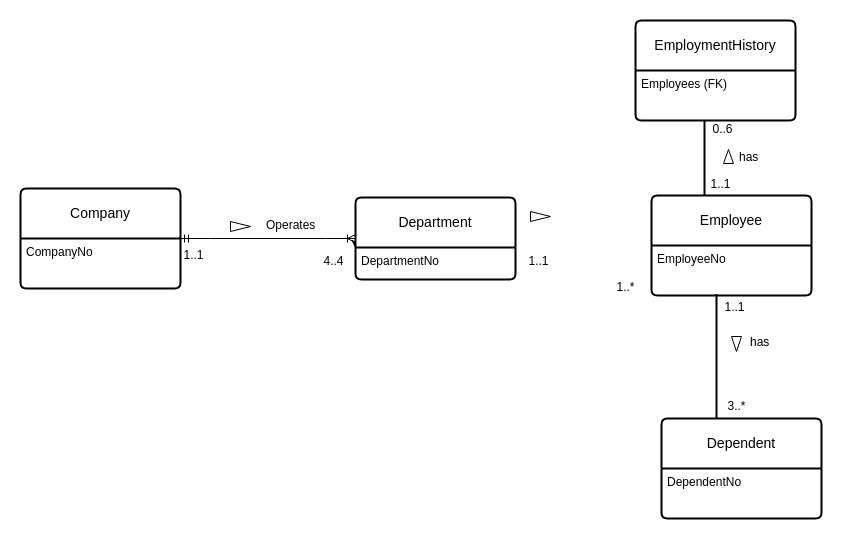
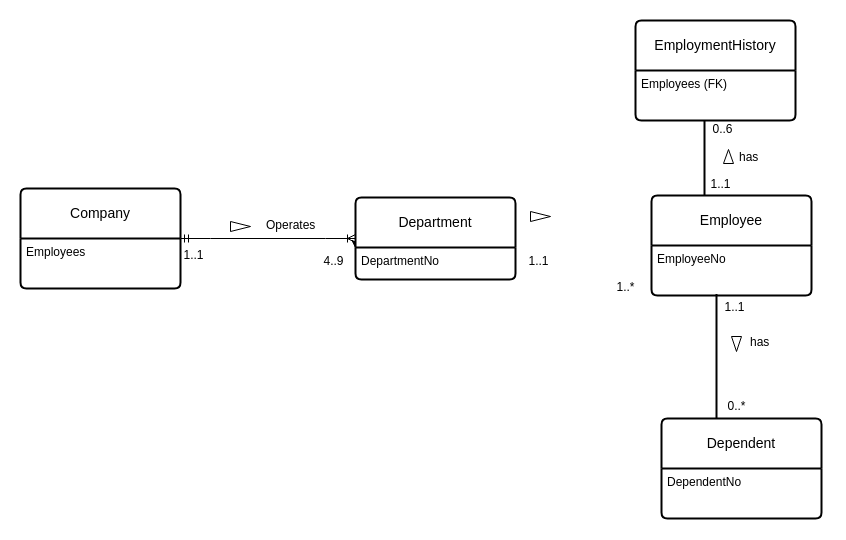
  <mxCell id="0" />
  <mxCell id="1" parent="0" />
  <mxCell id="2" style="edgeStyle=orthogonalEdgeStyle;rounded=0;orthogonalLoop=1;jettySize=auto;html=1;exitX=0;exitY=0.5;exitDx=0;exitDy=0;" edge="1" parent="1" source="3"><mxGeometry relative="1" as="geometry"><mxPoint x="355" y="248" as="targetPoint" /></mxGeometry></mxCell>
  <mxCell id="3" value="Department" style="swimlane;childLayout=stackLayout;horizontal=1;startSize=50;horizontalStack=0;rounded=1;fontSize=14;fontStyle=0;strokeWidth=2;resizeParent=0;resizeLast=1;shadow=0;dashed=0;align=center;arcSize=4;whiteSpace=wrap;html=1;" vertex="1" parent="1"><mxGeometry x="355" y="197" width="160" height="82" as="geometry" /></mxCell>
  <mxCell id="4" value="DepartmentNo" style="align=left;strokeColor=none;fillColor=none;spacingLeft=4;fontSize=12;verticalAlign=top;resizable=0;rotatable=0;part=1;html=1;" vertex="1" parent="3"><mxGeometry y="50" width="160" height="32" as="geometry" /></mxCell>
  <mxCell id="5" style="edgeStyle=orthogonalEdgeStyle;rounded=0;orthogonalLoop=1;jettySize=auto;html=1;exitX=0.5;exitY=1;exitDx=0;exitDy=0;" edge="1" parent="3" source="4" target="4"><mxGeometry relative="1" as="geometry" /></mxCell>
  <mxCell id="6" style="edgeStyle=orthogonalEdgeStyle;rounded=0;orthogonalLoop=1;jettySize=auto;html=1;exitX=0.5;exitY=1;exitDx=0;exitDy=0;" edge="1" parent="3" source="4" target="4"><mxGeometry relative="1" as="geometry" /></mxCell>
  <mxCell id="7" value="" style="edgeStyle=entityRelationEdgeStyle;fontSize=12;html=1;endArrow=ERoneToMany;startArrow=ERmandOne;rounded=0;entryX=0;entryY=0.5;entryDx=0;entryDy=0;exitX=1;exitY=0.5;exitDx=0;exitDy=0;" edge="1" parent="1" target="3"><mxGeometry width="100" height="100" relative="1" as="geometry"><mxPoint x="180" y="238" as="sourcePoint" /><mxPoint x="288" y="146" as="targetPoint" /><Array as="points"><mxPoint x="175" y="251" /></Array></mxGeometry></mxCell>
  <mxCell id="8" value="" style="triangle;whiteSpace=wrap;html=1;" vertex="1" parent="1"><mxGeometry x="230" y="221" width="20" height="10" as="geometry" /></mxCell>
  <mxCell id="9" value="Operates" style="text;strokeColor=none;fillColor=none;spacingLeft=4;spacingRight=4;overflow=hidden;rotatable=0;points=[[0,0.5],[1,0.5]];portConstraint=eastwest;fontSize=12;whiteSpace=wrap;html=1;" vertex="1" parent="1"><mxGeometry x="260" y="211" width="85" height="30" as="geometry" /></mxCell>
- <mxCell id="10" value="4..4" style="text;html=1;align=center;verticalAlign=middle;resizable=0;points=[];autosize=1;strokeColor=none;fillColor=none;" vertex="1" parent="1"><mxGeometry x="313" y="246" width="40" height="30" as="geometry" /></mxCell>
+ <mxCell id="10" value="4..9" style="text;html=1;align=center;verticalAlign=middle;resizable=0;points=[];autosize=1;strokeColor=none;fillColor=none;" vertex="1" parent="1"><mxGeometry x="313" y="246" width="40" height="30" as="geometry" /></mxCell>
  <mxCell id="11" value="Employee" style="swimlane;childLayout=stackLayout;horizontal=1;startSize=50;horizontalStack=0;rounded=1;fontSize=14;fontStyle=0;strokeWidth=2;resizeParent=0;resizeLast=1;shadow=0;dashed=0;align=center;arcSize=4;whiteSpace=wrap;html=1;" vertex="1" parent="1"><mxGeometry x="651" y="195" width="160" height="100" as="geometry" /></mxCell>
  <mxCell id="12" value="EmployeeNo" style="align=left;strokeColor=none;fillColor=none;spacingLeft=4;fontSize=12;verticalAlign=top;resizable=0;rotatable=0;part=1;html=1;" vertex="1" parent="11"><mxGeometry y="50" width="160" height="50" as="geometry" /></mxCell>
  <mxCell id="13" style="edgeStyle=orthogonalEdgeStyle;rounded=0;orthogonalLoop=1;jettySize=auto;html=1;exitX=0.5;exitY=1;exitDx=0;exitDy=0;" edge="1" parent="11" source="12" target="12"><mxGeometry relative="1" as="geometry" /></mxCell>
  <mxCell id="14" style="edgeStyle=orthogonalEdgeStyle;rounded=0;orthogonalLoop=1;jettySize=auto;html=1;exitX=0.5;exitY=1;exitDx=0;exitDy=0;" edge="1" parent="11" source="12" target="12"><mxGeometry relative="1" as="geometry" /></mxCell>
  <mxCell id="15" value="1..1" style="text;html=1;align=center;verticalAlign=middle;resizable=0;points=[];autosize=1;strokeColor=none;fillColor=none;" vertex="1" parent="1"><mxGeometry x="518" y="246" width="40" height="30" as="geometry" /></mxCell>
  <mxCell id="16" value="1..*" style="text;html=1;align=center;verticalAlign=middle;resizable=0;points=[];autosize=1;strokeColor=none;fillColor=none;" vertex="1" parent="1"><mxGeometry x="605" y="272" width="40" height="30" as="geometry" /></mxCell>
  <mxCell id="17" value="" style="triangle;whiteSpace=wrap;html=1;" vertex="1" parent="1"><mxGeometry x="530" y="211" width="20" height="10" as="geometry" /></mxCell>
  <mxCell id="18" value="Dependent" style="swimlane;childLayout=stackLayout;horizontal=1;startSize=50;horizontalStack=0;rounded=1;fontSize=14;fontStyle=0;strokeWidth=2;resizeParent=0;resizeLast=1;shadow=0;dashed=0;align=center;arcSize=4;whiteSpace=wrap;html=1;" vertex="1" parent="1"><mxGeometry x="661" y="418" width="160" height="100" as="geometry" /></mxCell>
  <mxCell id="19" value="DependentNo" style="align=left;strokeColor=none;fillColor=none;spacingLeft=4;fontSize=12;verticalAlign=top;resizable=0;rotatable=0;part=1;html=1;" vertex="1" parent="18"><mxGeometry y="50" width="160" height="50" as="geometry" /></mxCell>
  <mxCell id="20" style="edgeStyle=orthogonalEdgeStyle;rounded=0;orthogonalLoop=1;jettySize=auto;html=1;exitX=0.5;exitY=1;exitDx=0;exitDy=0;" edge="1" parent="18" source="19" target="19"><mxGeometry relative="1" as="geometry" /></mxCell>
  <mxCell id="21" value="1..1" style="text;html=1;align=center;verticalAlign=middle;resizable=0;points=[];autosize=1;strokeColor=none;fillColor=none;" vertex="1" parent="1"><mxGeometry x="714" y="292" width="40" height="30" as="geometry" /></mxCell>
- <mxCell id="22" value="3..*" style="text;html=1;align=center;verticalAlign=middle;resizable=0;points=[];autosize=1;strokeColor=none;fillColor=none;" vertex="1" parent="1"><mxGeometry x="716" y="391" width="40" height="30" as="geometry" /></mxCell>
+ <mxCell id="22" value="0..*" style="text;html=1;align=center;verticalAlign=middle;resizable=0;points=[];autosize=1;strokeColor=none;fillColor=none;" vertex="1" parent="1"><mxGeometry x="716" y="391" width="40" height="30" as="geometry" /></mxCell>
  <mxCell id="23" value="" style="triangle;whiteSpace=wrap;html=1;rotation=90;" vertex="1" parent="1"><mxGeometry x="728.5" y="338.5" width="15" height="10" as="geometry" /></mxCell>
  <mxCell id="24" value="has" style="text;strokeColor=none;fillColor=none;spacingLeft=4;spacingRight=4;overflow=hidden;rotatable=0;points=[[0,0.5],[1,0.5]];portConstraint=eastwest;fontSize=12;whiteSpace=wrap;html=1;" vertex="1" parent="1"><mxGeometry x="744" y="328" width="80" height="30" as="geometry" /></mxCell>
  <mxCell id="25" value="EmploymentHistory" style="swimlane;childLayout=stackLayout;horizontal=1;startSize=50;horizontalStack=0;rounded=1;fontSize=14;fontStyle=0;strokeWidth=2;resizeParent=0;resizeLast=1;shadow=0;dashed=0;align=center;arcSize=4;whiteSpace=wrap;html=1;" vertex="1" parent="1"><mxGeometry x="635" y="20" width="160" height="100" as="geometry" /></mxCell>
  <mxCell id="26" value="Employees (FK)" style="align=left;strokeColor=none;fillColor=none;spacingLeft=4;fontSize=12;verticalAlign=top;resizable=0;rotatable=0;part=1;html=1;" vertex="1" parent="25"><mxGeometry y="50" width="160" height="50" as="geometry" /></mxCell>
  <mxCell id="27" style="edgeStyle=orthogonalEdgeStyle;rounded=0;orthogonalLoop=1;jettySize=auto;html=1;exitX=0.5;exitY=1;exitDx=0;exitDy=0;" edge="1" parent="25" source="26" target="26"><mxGeometry relative="1" as="geometry" /></mxCell>
  <mxCell id="28" value="1..1" style="text;html=1;align=center;verticalAlign=middle;resizable=0;points=[];autosize=1;strokeColor=none;fillColor=none;" vertex="1" parent="1"><mxGeometry x="700" y="169" width="40" height="30" as="geometry" /></mxCell>
  <mxCell id="29" value="0..6" style="text;html=1;align=center;verticalAlign=middle;resizable=0;points=[];autosize=1;strokeColor=none;fillColor=none;" vertex="1" parent="1"><mxGeometry x="703" y="116" width="38" height="26" as="geometry" /></mxCell>
  <mxCell id="30" value="" style="triangle;whiteSpace=wrap;html=1;rotation=-90;" vertex="1" parent="1"><mxGeometry x="721" y="151" width="14" height="10" as="geometry" /></mxCell>
  <mxCell id="31" value="has" style="text;strokeColor=none;fillColor=none;spacingLeft=4;spacingRight=4;overflow=hidden;rotatable=0;points=[[0,0.5],[1,0.5]];portConstraint=eastwest;fontSize=12;whiteSpace=wrap;html=1;" vertex="1" parent="1"><mxGeometry x="733" y="143" width="80" height="30" as="geometry" /></mxCell>
  <mxCell id="32" value="&lt;div&gt;Company&lt;/div&gt;" style="swimlane;childLayout=stackLayout;horizontal=1;startSize=50;horizontalStack=0;rounded=1;fontSize=14;fontStyle=0;strokeWidth=2;resizeParent=0;resizeLast=1;shadow=0;dashed=0;align=center;arcSize=4;whiteSpace=wrap;html=1;" vertex="1" parent="1"><mxGeometry x="20" y="188" width="160" height="100" as="geometry" /></mxCell>
- <mxCell id="33" value="CompanyNo" style="align=left;strokeColor=none;fillColor=none;spacingLeft=4;fontSize=12;verticalAlign=top;resizable=0;rotatable=0;part=1;html=1;" vertex="1" parent="32"><mxGeometry y="50" width="160" height="50" as="geometry" /></mxCell>
+ <mxCell id="33" value="Employees" style="align=left;strokeColor=none;fillColor=none;spacingLeft=4;fontSize=12;verticalAlign=top;resizable=0;rotatable=0;part=1;html=1;" vertex="1" parent="32"><mxGeometry y="50" width="160" height="50" as="geometry" /></mxCell>
  <mxCell id="34" style="edgeStyle=orthogonalEdgeStyle;rounded=0;orthogonalLoop=1;jettySize=auto;html=1;exitX=0.5;exitY=1;exitDx=0;exitDy=0;" edge="1" parent="32" source="33" target="33"><mxGeometry relative="1" as="geometry" /></mxCell>
  <mxCell id="35" value="1..1" style="text;html=1;align=center;verticalAlign=middle;resizable=0;points=[];autosize=1;strokeColor=none;fillColor=none;" vertex="1" parent="1"><mxGeometry x="174" y="242" width="38" height="26" as="geometry" /></mxCell>
  <mxCell id="36" value="" style="line;strokeWidth=2;html=1;rotation=90;" vertex="1" parent="1"><mxGeometry x="666.5" y="152.5" width="75" height="10" as="geometry" /></mxCell>
  <mxCell id="37" value="" style="line;strokeWidth=2;html=1;rotation=90;" vertex="1" parent="1"><mxGeometry x="653.88" y="350.63" width="124.25" height="10" as="geometry" /></mxCell>
